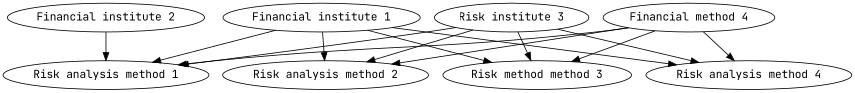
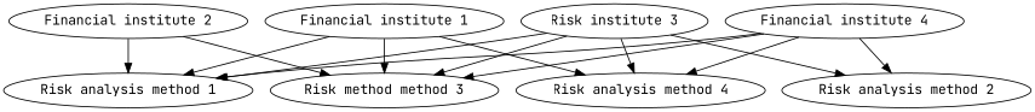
  digraph {
    fontname="JetBrains Mono"
    rankdir=TB
    node [fontname="JetBrains Mono"]
    edge [fontname="JetBrains Mono"]
    n1 [label="Financial institute 1"]
    n2 [label="Risk analysis method 1"]
    n3 [label="Risk analysis method 2"]
    n4 [label="Risk method method 3"]
    n5 [label="Risk analysis method 4"]
    n6 [label="Financial institute 2"]
    n7 [label="Risk institute 3"]
-   n8 [label="Financial method 4"]
+   n8 [label="Financial institute 4"]
    n1 -> n2
-   n1 -> n3
    n1 -> n4
    n1 -> n5
    n6 -> n2
+   n6 -> n4
    n7 -> n2
    n7 -> n3
    n7 -> n4
    n7 -> n5
    n8 -> n2
    n8 -> n3
    n8 -> n4
    n8 -> n5
  }
